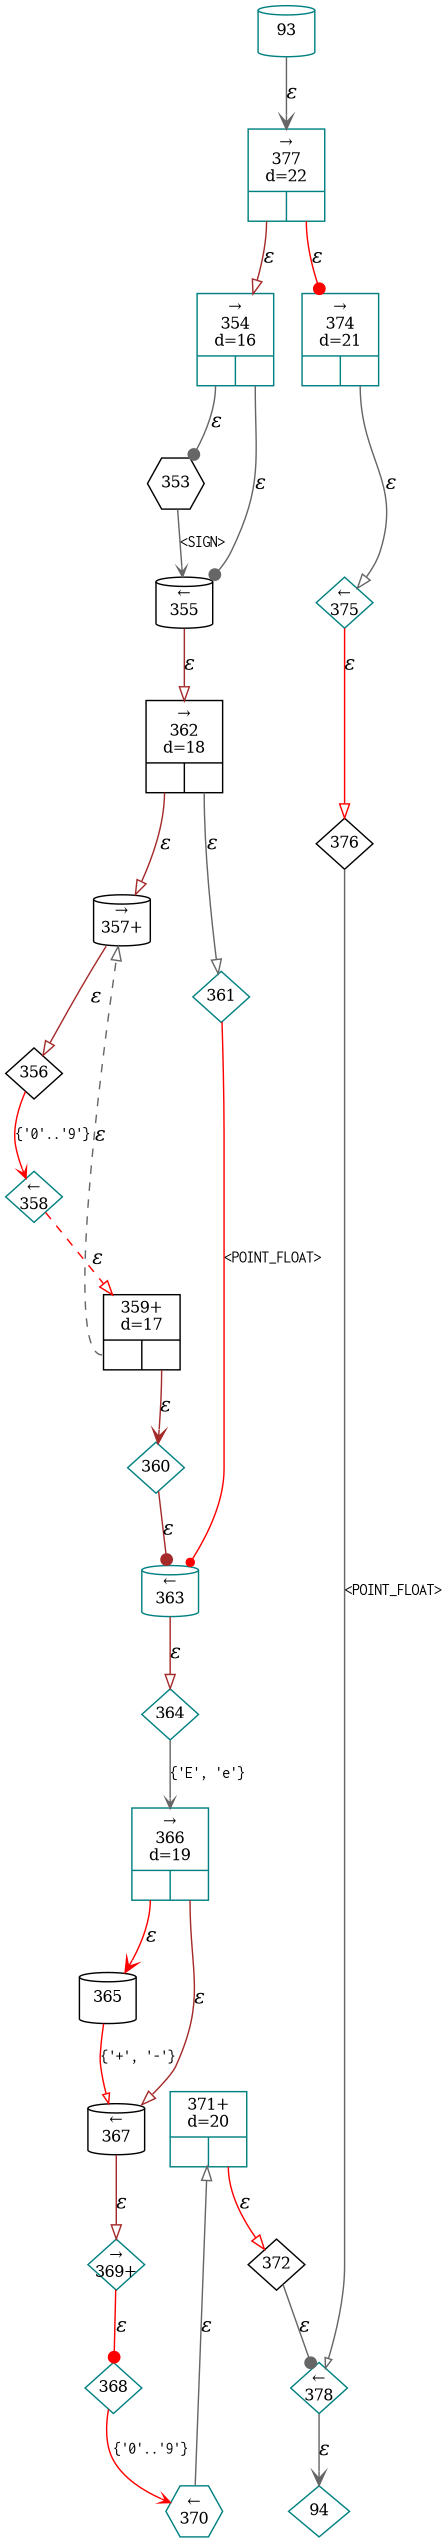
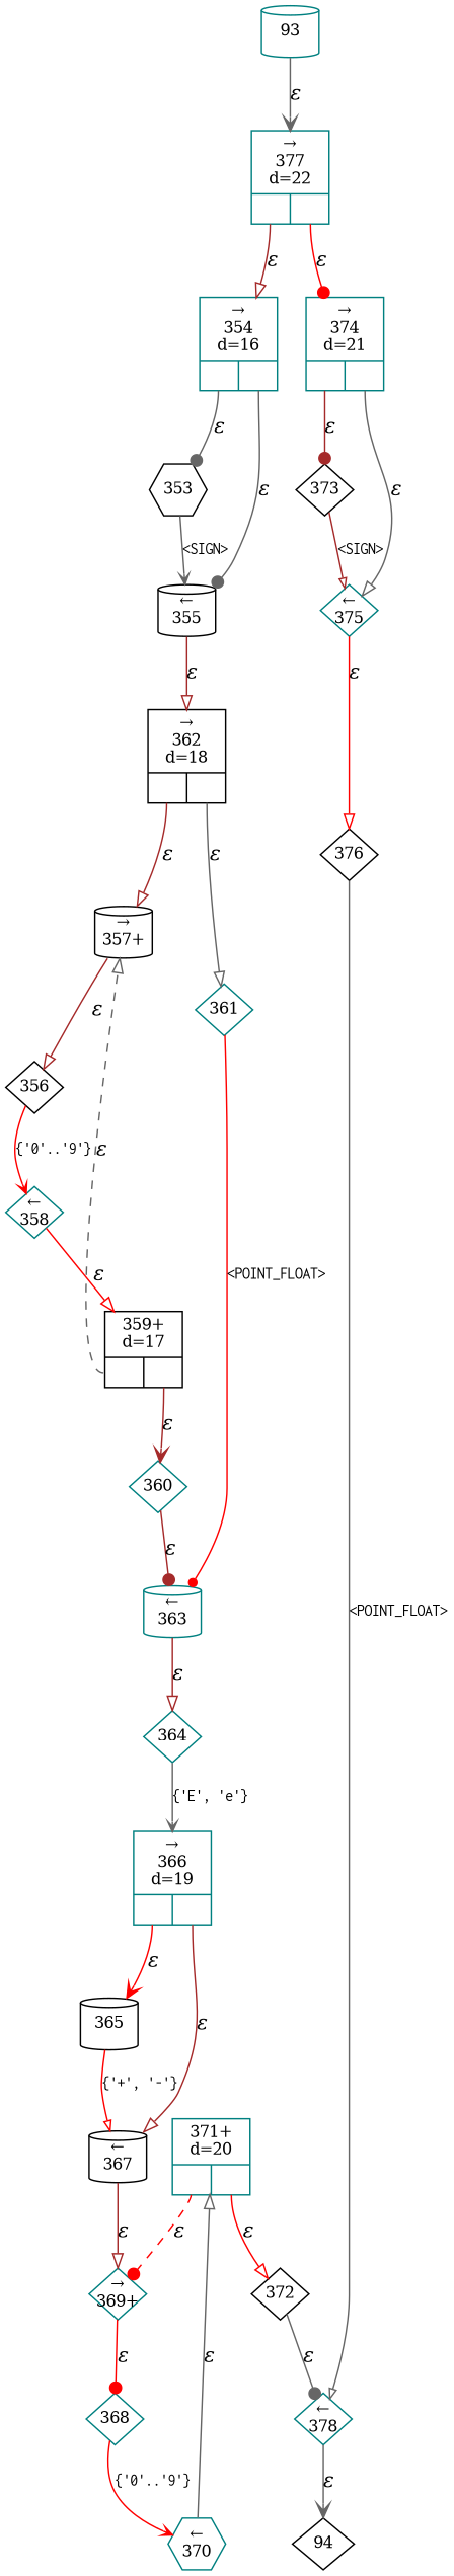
  digraph {
    rankdir=TB
    node [color=teal fixedsize=true fontsize=11 shape=diamond peripheries=1]
    edge [arrowhead=onormal color=gray40 fontname="Times-Italic"]
-   n1 [label=94 width=.6 peripheries=""]
+   n1 [color=black label=94 width=.6 peripheries=""]
    n2 [label=93 shape=cylinder width=.55]
    n3 [fixedsize=false label="{&rarr;\n377\nd=22|{<p0>|<p1>}}" shape=record]
    n4 [fixedsize=false label="{&rarr;\n354\nd=16|{<p0>|<p1>}}" shape=record]
    n5 [fixedsize=false label="{&rarr;\n374\nd=21|{<p0>|<p1>}}" shape=record]
    n6 [color=black label=353 shape=hexagon width=.55]
    n7 [color=black label="&larr;\n355" shape=cylinder width=.55]
    n8 [color=black fixedsize=false label="{&rarr;\n362\nd=18|{<p0>|<p1>}}" shape=record]
    n9 [color=black label="&rarr;\n357+" shape=cylinder width=.55]
    n10 [label=361 width=.55]
    n11 [color=black label=356 width=.55]
    n12 [label="&larr;\n358" width=.55]
    n13 [color=black fixedsize=false label="{359+\nd=17|{<p0>|<p1>}}" shape=record]
    n14 [label=360 width=.55]
    n15 [label="&larr;\n363" shape=cylinder width=.55]
    n16 [label=364 width=.55]
    n17 [fixedsize=false label="{&rarr;\n366\nd=19|{<p0>|<p1>}}" shape=record]
    n18 [color=black label=365 shape=cylinder width=.55]
    n19 [color=black label="&larr;\n367" shape=cylinder width=.55]
    n20 [label="&rarr;\n369+" width=.55]
    n21 [label=368 width=.55]
    n22 [label="&larr;\n370" shape=hexagon width=.55]
    n23 [fixedsize=false label="{371+\nd=20|{<p0>|<p1>}}" shape=record]
    n24 [color=black label=372 width=.55]
    n25 [label="&larr;\n378" width=.55]
+   n26 [color=black label=373 width=.55]
    n27 [label="&larr;\n375" width=.55]
    n28 [color=black label=376 width=.55]
    n2 -> n3 [arrowhead=vee label="&epsilon;"]
    n3 -> n4 [color=brown label="&epsilon;" tailport=p0]
    n3 -> n5 [arrowhead=dot color=red label="&epsilon;" tailport=p1]
    n4 -> n6 [arrowhead=dot label="&epsilon;" tailport=p0]
    n4 -> n7 [arrowhead=dot label="&epsilon;" tailport=p1]
+   n5 -> n26 [arrowhead=dot color=brown label="&epsilon;" tailport=p0]
    n5 -> n27 [label="&epsilon;" tailport=p1]
    n6 -> n7 [arrowhead=vee arrowsize=.7 fontname=Courier fontsize=11 label="<SIGN>"]
    n7 -> n8 [color=brown label="&epsilon;"]
    n8 -> n9 [color=brown label="&epsilon;" tailport=p0]
    n8 -> n10 [label="&epsilon;" tailport=p1]
    n9 -> n11 [color=brown label="&epsilon;"]
    n10 -> n15 [arrowhead=dot arrowsize=.7 color=red fontname=Courier fontsize=11 label="<POINT_FLOAT>"]
    n11 -> n12 [arrowhead=vee arrowsize=.7 color=red fontname=Courier fontsize=11 label="{'0'..'9'}"]
-   n12 -> n13 [color=red label="&epsilon;" style=dashed]
+   n12 -> n13 [color=red label="&epsilon;"]
    n13 -> n9 [label="&epsilon;" style=dashed tailport=p0]
    n13 -> n14 [arrowhead=vee color=brown label="&epsilon;" tailport=p1]
    n14 -> n15 [arrowhead=dot color=brown label="&epsilon;"]
    n15 -> n16 [color=brown label="&epsilon;"]
    n16 -> n17 [arrowhead=vee arrowsize=.7 fontname=Courier fontsize=11 label="{'E', 'e'}"]
    n17 -> n18 [arrowhead=vee color=red label="&epsilon;" tailport=p0]
    n17 -> n19 [color=brown label="&epsilon;" tailport=p1]
    n18 -> n19 [arrowsize=.7 color=red fontname=Courier fontsize=11 label="{'+', '-'}"]
    n19 -> n20 [color=brown label="&epsilon;"]
    n20 -> n21 [arrowhead=dot color=red label="&epsilon;"]
    n21 -> n22 [arrowhead=vee arrowsize=.7 color=red fontname=Courier fontsize=11 label="{'0'..'9'}"]
    n22 -> n23 [label="&epsilon;"]
+   n23 -> n20 [arrowhead=dot color=red label="&epsilon;" style=dashed tailport=p0]
    n23 -> n24 [color=red label="&epsilon;" tailport=p1]
    n24 -> n25 [arrowhead=dot label="&epsilon;"]
    n25 -> n1 [arrowhead=vee label="&epsilon;"]
+   n26 -> n27 [arrowsize=.7 color=brown fontname=Courier fontsize=11 label="<SIGN>"]
    n27 -> n28 [color=red label="&epsilon;"]
    n28 -> n25 [arrowsize=.7 fontname=Courier fontsize=11 label="<POINT_FLOAT>"]
  }
